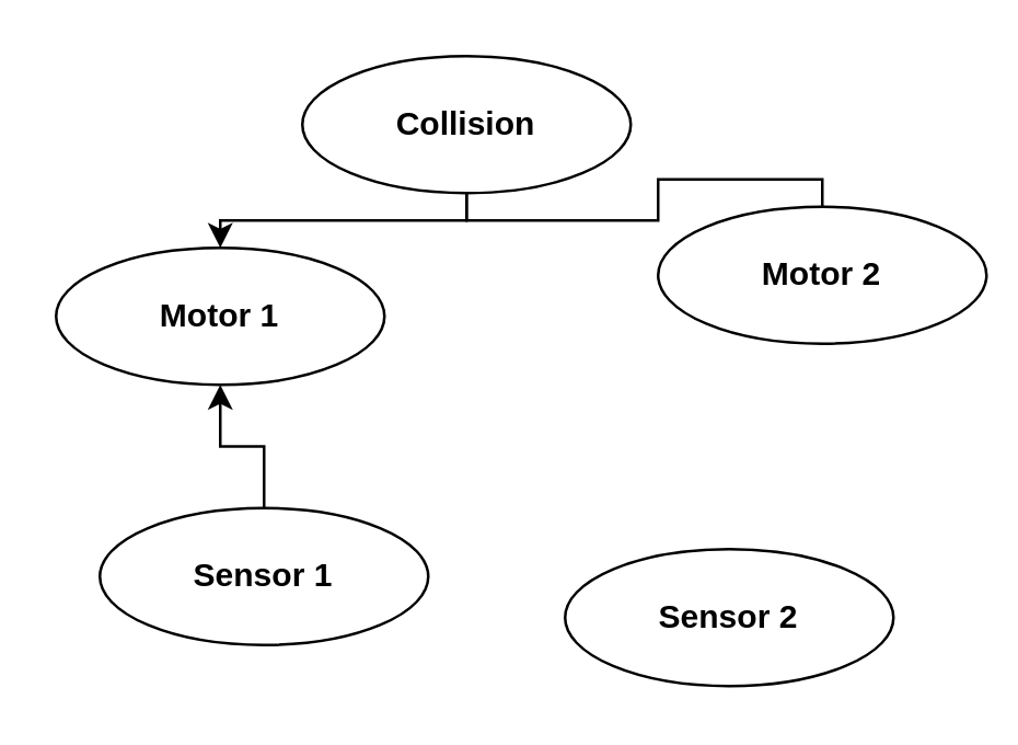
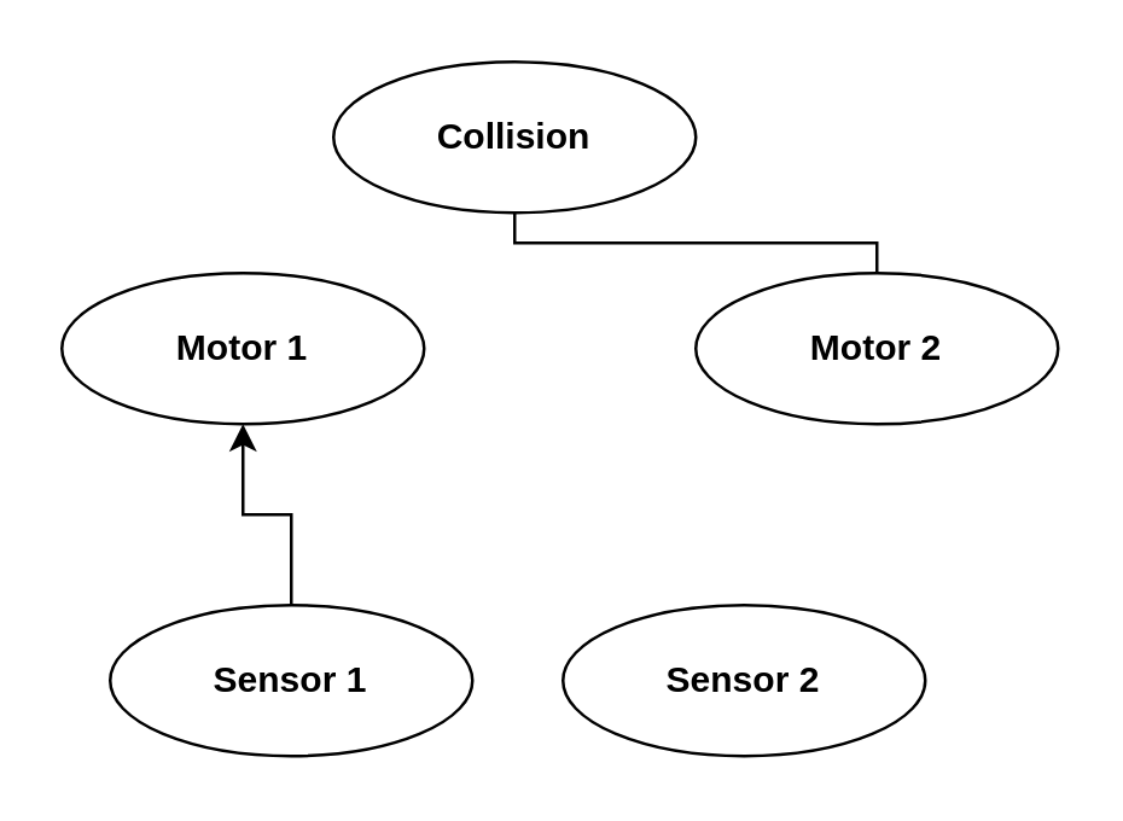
  <mxCell id="0" />
  <mxCell id="1" parent="0" />
  <mxCell id="2" value="&lt;b&gt;Collision&lt;/b&gt;" style="ellipse;whiteSpace=wrap;html=1;" vertex="1" parent="1"><mxGeometry x="110" y="20" width="120" height="50" as="geometry" /></mxCell>
  <mxCell id="3" value="&lt;b&gt;Motor 1&lt;/b&gt;" style="ellipse;whiteSpace=wrap;html=1;" vertex="1" parent="1"><mxGeometry x="20" y="90" width="120" height="50" as="geometry" /></mxCell>
- <mxCell id="4" value="&lt;b&gt;Motor 2&lt;/b&gt;" style="ellipse;whiteSpace=wrap;html=1;" vertex="1" parent="1"><mxGeometry x="240" y="75" width="120" height="50" as="geometry" /></mxCell>
- <mxCell id="5" value="&lt;b&gt;Sensor 1&lt;/b&gt;" style="ellipse;whiteSpace=wrap;html=1;" vertex="1" parent="1"><mxGeometry x="36" y="185" width="120" height="50" as="geometry" /></mxCell>
- <mxCell id="6" value="&lt;b&gt;Sensor 2&lt;/b&gt;" style="ellipse;whiteSpace=wrap;html=1;" vertex="1" parent="1"><mxGeometry x="206" y="200" width="120" height="50" as="geometry" /></mxCell>
- <mxCell id="7" value="" style="endArrow=classic;html=1;rounded=0;edgeStyle=orthogonalEdgeStyle;exitX=0.5;exitY=1;exitDx=0;exitDy=0;entryX=0.5;entryY=0;entryDx=0;entryDy=0;" edge="1" parent="1" source="2" target="3"><mxGeometry relative="1" as="geometry"><mxPoint x="56" y="130" as="sourcePoint" /><mxPoint x="156" y="130" as="targetPoint" /></mxGeometry></mxCell>
+ <mxCell id="4" value="&lt;b&gt;Motor 2&lt;/b&gt;" style="ellipse;whiteSpace=wrap;html=1;" vertex="1" parent="1"><mxGeometry x="230" y="90" width="120" height="50" as="geometry" /></mxCell>
+ <mxCell id="5" value="&lt;b&gt;Sensor 1&lt;/b&gt;" style="ellipse;whiteSpace=wrap;html=1;" vertex="1" parent="1"><mxGeometry x="36" y="200" width="120" height="50" as="geometry" /></mxCell>
+ <mxCell id="6" value="&lt;b&gt;Sensor 2&lt;/b&gt;" style="ellipse;whiteSpace=wrap;html=1;" vertex="1" parent="1"><mxGeometry x="186" y="200" width="120" height="50" as="geometry" /></mxCell>
  <mxCell id="8" value="" style="endArrow=none;html=1;rounded=0;edgeStyle=orthogonalEdgeStyle;exitX=0.5;exitY=1;exitDx=0;exitDy=0;entryX=0.5;entryY=0;entryDx=0;entryDy=0;" edge="1" parent="1" source="2" target="4"><mxGeometry relative="1" as="geometry"><mxPoint x="180" y="80" as="sourcePoint" /><mxPoint x="60" y="100" as="targetPoint" /></mxGeometry></mxCell>
  <mxCell id="9" value="" style="endArrow=classic;html=1;edgeStyle=orthogonalEdgeStyle;rounded=0;jumpStyle=arc;entryX=0.5;entryY=1;entryDx=0;entryDy=0;exitX=0.5;exitY=0;exitDx=0;exitDy=0;" edge="1" parent="1" source="5" target="3"><mxGeometry width="50" height="50" relative="1" as="geometry"><mxPoint x="176" y="230" as="sourcePoint" /><mxPoint x="226" y="180" as="targetPoint" /></mxGeometry></mxCell>
